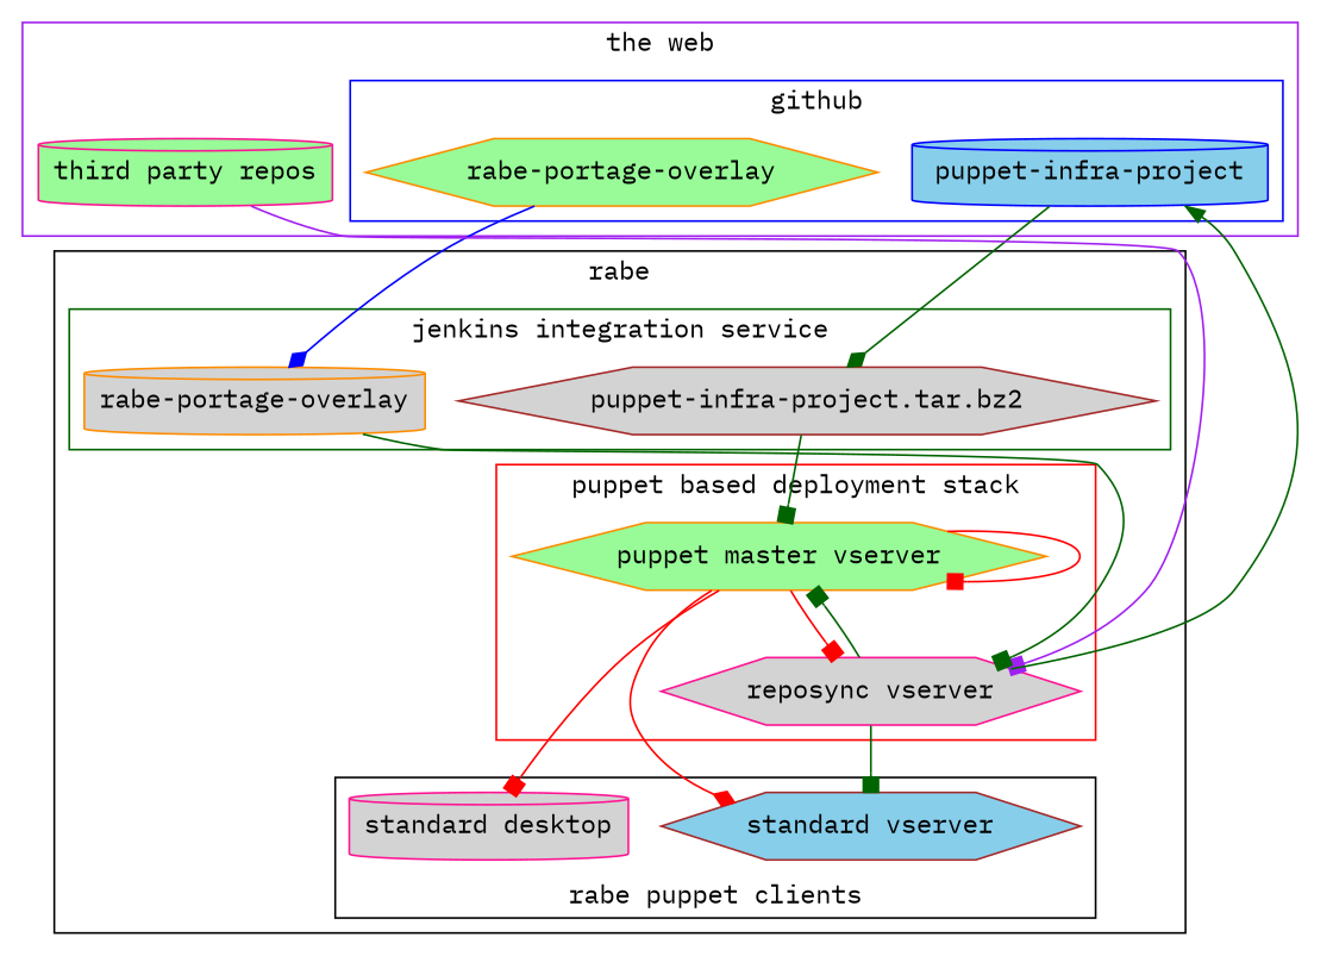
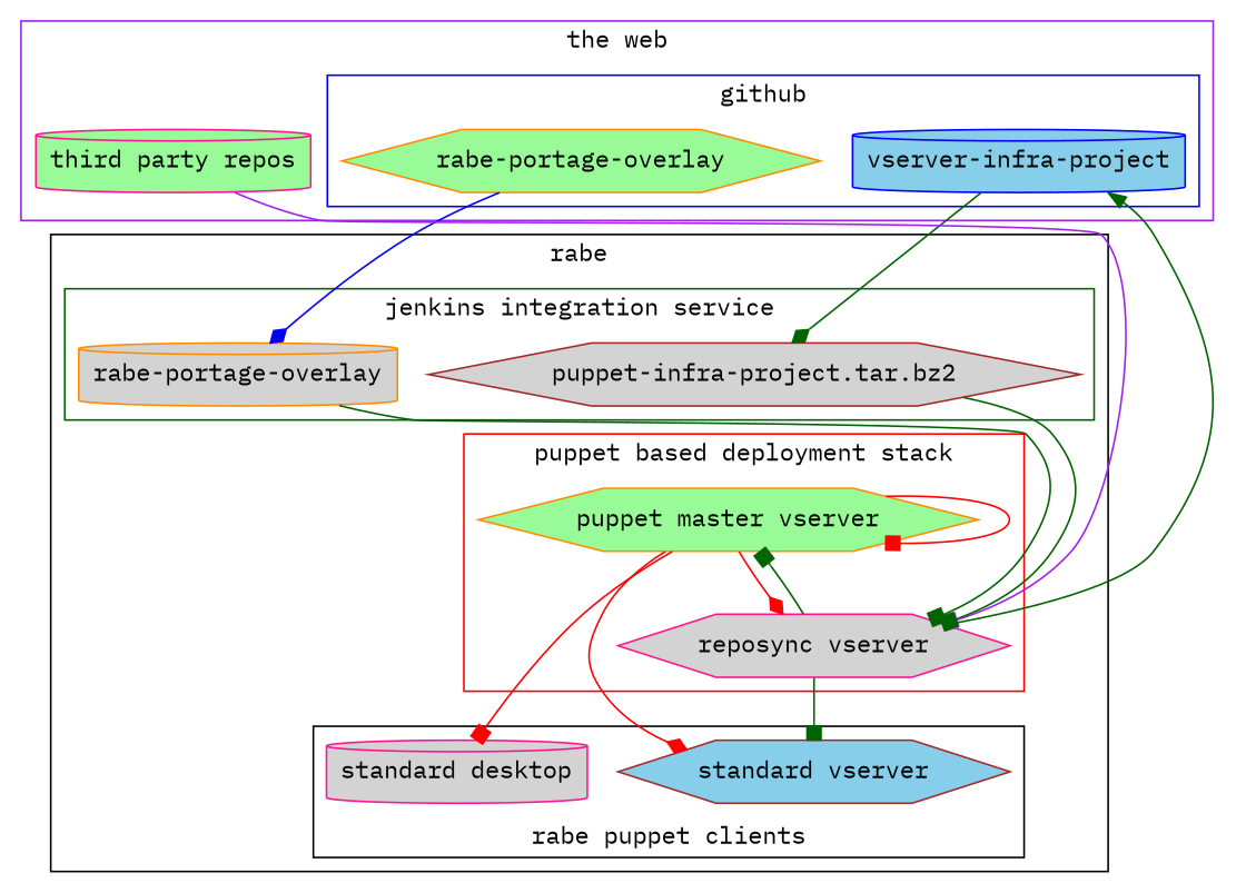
  digraph {
    fontname="IBM Plex Mono"
    spline=true
    node [color=darkorange fillcolor=lightgrey fontname="IBM Plex Mono" shape=hexagon style=filled]
    edge [arrowhead=box color=darkgreen fontname="IBM Plex Mono"]
-   n1 [color=blue fillcolor=skyblue label="puppet-infra-project" shape=cylinder]
+   n1 [color=blue fillcolor=skyblue label="vserver-infra-project" shape=cylinder]
    n2 [fillcolor=palegreen label="rabe-portage-overlay"]
    n3 [color=deeppink fillcolor=palegreen label="third party repos" shape=cylinder]
    n4 [label="rabe-portage-overlay" shape=cylinder]
    n5 [color=brown label="puppet-infra-project.tar.bz2"]
    n6 [fillcolor=palegreen label="puppet master vserver"]
    n7 [color=deeppink label="reposync vserver"]
    n8 [color=brown fillcolor=skyblue label="standard vserver"]
    n9 [color=deeppink label="standard desktop" shape=cylinder]
    subgraph cluster_1 {
      color=purple
      label="the web"
      n3
      subgraph cluster_2 {
        color=blue
        label=github
        n1
        n2
      }
    }
    subgraph cluster_3 {
      label=rabe
      subgraph cluster_4 {
        color=darkgreen
        label="jenkins integration service"
        n4
        n5
      }
      subgraph cluster_5 {
        color=red
        label="puppet based deployment stack"
        n6
        n7
      }
      subgraph cluster_6 {
        label="rabe puppet clients"
        labelloc=b
        n8
        n9
      }
    }
    n1 -> n5 [arrowhead=diamond]
    n2 -> n4 [arrowhead=diamond color=blue]
    n3 -> n7 [color=purple]
    n4 -> n7
-   n5 -> n6 [dir=forward]
+   n5 -> n7 [dir=forward]
    n6 -> n6 [color=red]
-   n6 -> n7 [color=red]
+   n6 -> n7 [arrowhead=diamond color=red]
    n6 -> n8 [arrowhead=diamond color=red]
    n6 -> n9 [color=red]
    n7 -> n1 [arrowhead=normal]
    n7 -> n6
    n7 -> n8
  }
